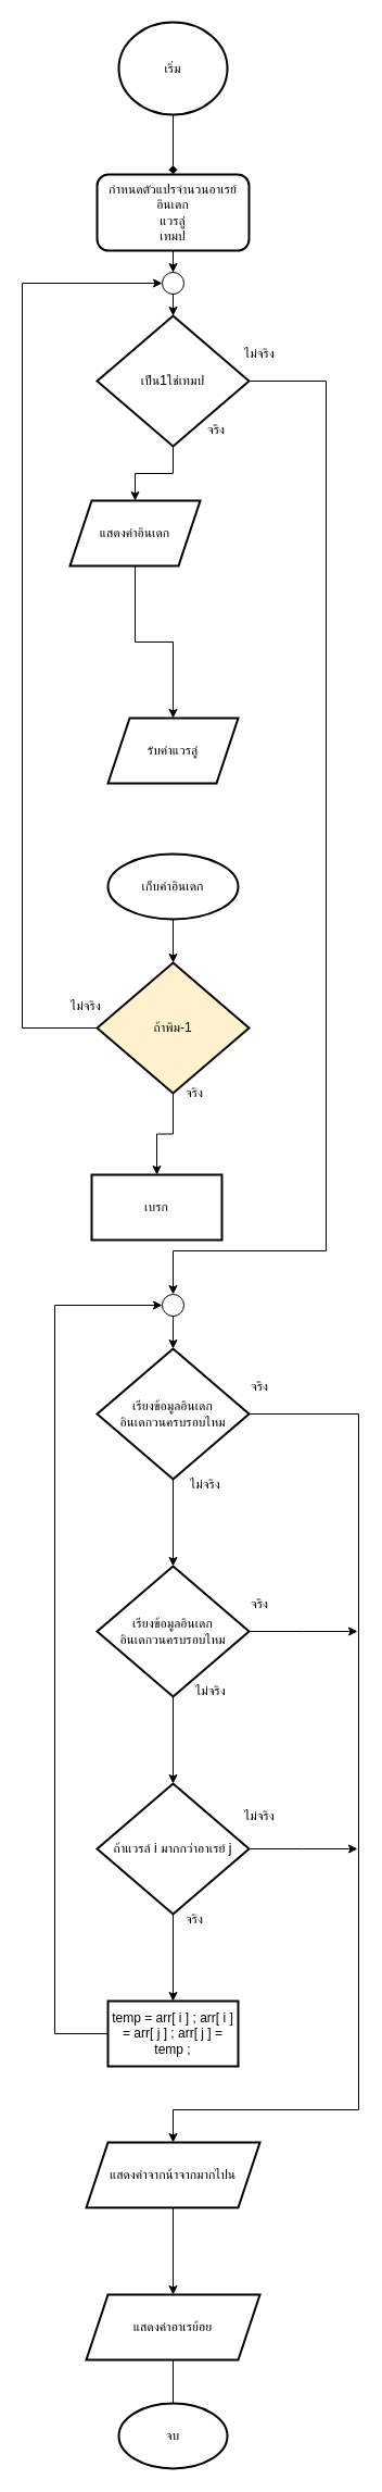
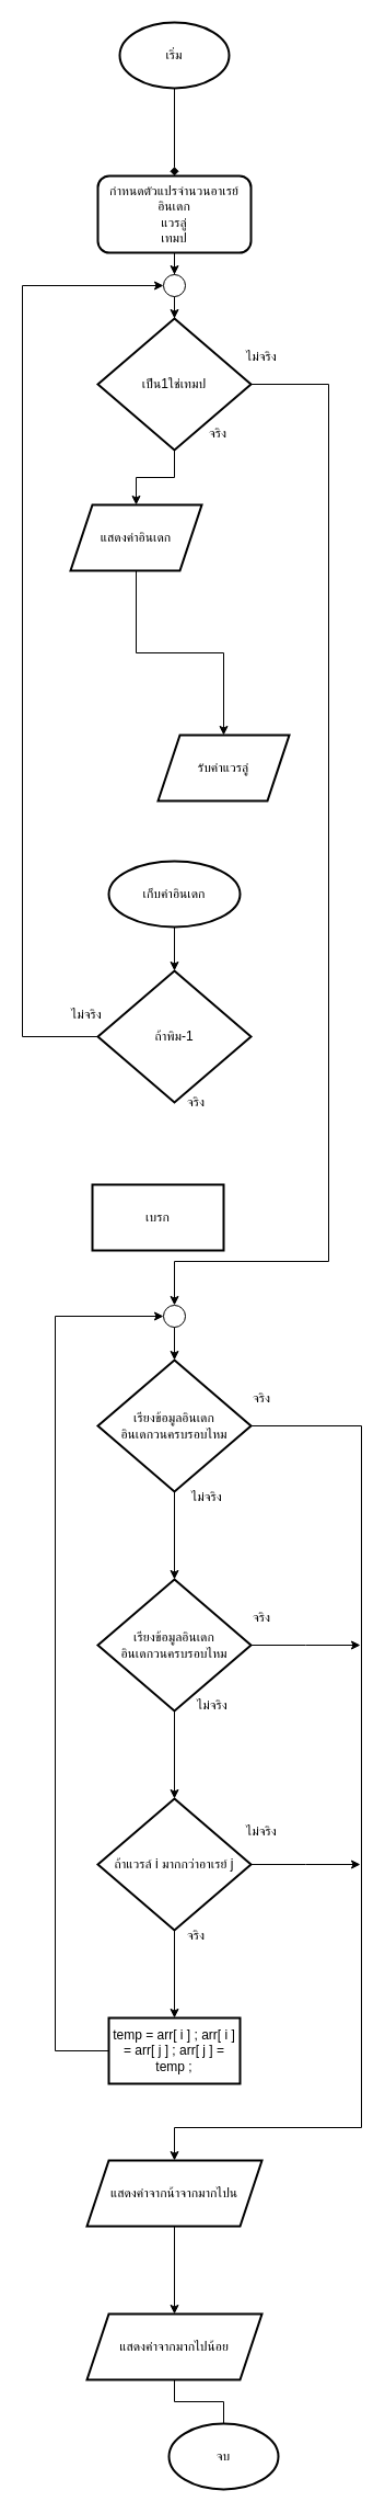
  <mxCell id="0" />
  <mxCell id="1" parent="0" />
  <mxCell id="2" value="" style="edgeStyle=orthogonalEdgeStyle;rounded=0;orthogonalLoop=1;jettySize=auto;html=1;endArrow=diamond;" edge="1" parent="1" source="3" target="5"><mxGeometry relative="1" as="geometry" /></mxCell>
- <mxCell id="3" value="เริ่ม" style="strokeWidth=2;html=1;shape=mxgraph.flowchart.start_1;whiteSpace=wrap;" vertex="1" parent="1"><mxGeometry x="109" y="20" width="100" height="85" as="geometry" /></mxCell>
+ <mxCell id="3" value="เริ่ม" style="strokeWidth=2;html=1;shape=mxgraph.flowchart.start_1;whiteSpace=wrap;" vertex="1" parent="1"><mxGeometry x="109" width="100" height="60" as="geometry" y="20" /></mxCell>
  <mxCell id="4" value="" style="edgeStyle=orthogonalEdgeStyle;rounded=0;orthogonalLoop=1;jettySize=auto;html=1;" edge="1" parent="1" source="21" target="8"><mxGeometry relative="1" as="geometry" /></mxCell>
  <mxCell id="5" value="กำหนดตัวแปรจำนวนอาเรย์&lt;div&gt;อินเดก&lt;/div&gt;&lt;div&gt;แวรลู่&lt;/div&gt;&lt;div&gt;เทมป&lt;/div&gt;" style="whiteSpace=wrap;html=1;strokeWidth=2;rounded=1;" vertex="1" parent="1"><mxGeometry x="89" y="160" width="140" height="70" as="geometry" /></mxCell>
  <mxCell id="6" value="" style="edgeStyle=orthogonalEdgeStyle;rounded=0;orthogonalLoop=1;jettySize=auto;html=1;" edge="1" parent="1" source="8" target="15"><mxGeometry relative="1" as="geometry" /></mxCell>
  <mxCell id="7" style="edgeStyle=orthogonalEdgeStyle;rounded=0;orthogonalLoop=1;jettySize=auto;html=1;entryX=0.5;entryY=0;entryDx=0;entryDy=0;entryPerimeter=0;" edge="1" parent="1" source="8" target="39"><mxGeometry relative="1" as="geometry"><mxPoint x="159" y="1240" as="targetPoint" /><Array as="points"><mxPoint x="300" y="350" /><mxPoint x="300" y="1150" /><mxPoint x="159" y="1150" /></Array></mxGeometry></mxCell>
  <mxCell id="8" value="เป็น1ใช่เทมป" style="rhombus;whiteSpace=wrap;html=1;strokeWidth=2;" vertex="1" parent="1"><mxGeometry x="89" y="290" width="140" height="120" as="geometry" /></mxCell>
  <mxCell id="9" value="ไม่จริง" style="text;html=1;align=center;verticalAlign=middle;whiteSpace=wrap;rounded=0;" vertex="1" parent="1"><mxGeometry x="209" y="310" width="60" height="30" as="geometry" /></mxCell>
  <mxCell id="10" value="จริง" style="text;html=1;align=center;verticalAlign=middle;whiteSpace=wrap;rounded=0;" vertex="1" parent="1"><mxGeometry x="169" y="380" width="60" height="30" as="geometry" /></mxCell>
- <mxCell id="11" value="" style="edgeStyle=orthogonalEdgeStyle;rounded=0;orthogonalLoop=1;jettySize=auto;html=1;" edge="1" parent="1" source="13" target="18"><mxGeometry relative="1" as="geometry" /></mxCell>
  <mxCell id="12" style="edgeStyle=orthogonalEdgeStyle;rounded=0;orthogonalLoop=1;jettySize=auto;html=1;entryX=0;entryY=0.5;entryDx=0;entryDy=0;entryPerimeter=0;exitX=0;exitY=0.5;exitDx=0;exitDy=0;" edge="1" parent="1" source="13" target="21"><mxGeometry relative="1" as="geometry"><mxPoint x="139" y="250" as="targetPoint" /><Array as="points"><mxPoint x="20" y="945" /><mxPoint x="20" y="260" /></Array></mxGeometry></mxCell>
- <mxCell id="13" value="ถ้าพิม-1" style="rhombus;whiteSpace=wrap;html=1;strokeWidth=2;fillColor=#fff2cc;" vertex="1" parent="1"><mxGeometry x="89" y="885" width="140" height="120" as="geometry" /></mxCell>
+ <mxCell id="13" value="ถ้าพิม-1" style="rhombus;whiteSpace=wrap;html=1;strokeWidth=2;" vertex="1" parent="1"><mxGeometry x="89" y="885" width="140" height="120" as="geometry" /></mxCell>
  <mxCell id="14" value="" style="edgeStyle=orthogonalEdgeStyle;rounded=0;orthogonalLoop=1;jettySize=auto;html=1;" edge="1" parent="1" source="15" target="16"><mxGeometry relative="1" as="geometry" /></mxCell>
  <mxCell id="15" value="แสดงค่าอินเดก" style="shape=parallelogram;perimeter=parallelogramPerimeter;whiteSpace=wrap;html=1;fixedSize=1;strokeWidth=2;" vertex="1" parent="1"><mxGeometry x="64" y="460" width="120" height="60" as="geometry" /></mxCell>
- <mxCell id="16" value="รับค่าแวรลู่" style="shape=parallelogram;perimeter=parallelogramPerimeter;whiteSpace=wrap;html=1;fixedSize=1;strokeWidth=2;" vertex="1" parent="1"><mxGeometry x="99" y="660" width="120" height="60" as="geometry" /></mxCell>
+ <mxCell id="16" value="รับค่าแวรลู่" style="shape=parallelogram;perimeter=parallelogramPerimeter;whiteSpace=wrap;html=1;fixedSize=1;strokeWidth=2;" vertex="1" parent="1"><mxGeometry x="144" y="670" width="120" height="60" as="geometry" /></mxCell>
  <mxCell id="17" value="จริง" style="text;html=1;align=center;verticalAlign=middle;whiteSpace=wrap;rounded=0;" vertex="1" parent="1"><mxGeometry x="149" y="990" width="60" height="30" as="geometry" /></mxCell>
  <mxCell id="18" value="เบรก" style="whiteSpace=wrap;html=1;strokeWidth=2;" vertex="1" parent="1"><mxGeometry x="84" y="1080" width="120" height="60" as="geometry" /></mxCell>
  <mxCell id="19" value="ไม่จริง" style="text;html=1;align=center;verticalAlign=middle;whiteSpace=wrap;rounded=0;" vertex="1" parent="1"><mxGeometry x="49" y="910" width="60" height="30" as="geometry" /></mxCell>
  <mxCell id="20" value="" style="edgeStyle=orthogonalEdgeStyle;rounded=0;orthogonalLoop=1;jettySize=auto;html=1;" edge="1" parent="1" source="5" target="21"><mxGeometry relative="1" as="geometry"><mxPoint x="159" y="220" as="sourcePoint" /><mxPoint x="159" y="290" as="targetPoint" /></mxGeometry></mxCell>
  <mxCell id="21" value="" style="verticalLabelPosition=bottom;verticalAlign=top;html=1;shape=mxgraph.flowchart.on-page_reference;" vertex="1" parent="1"><mxGeometry x="149" y="250" width="20" height="20" as="geometry" /></mxCell>
  <mxCell id="22" value="" style="edgeStyle=orthogonalEdgeStyle;rounded=0;orthogonalLoop=1;jettySize=auto;html=1;" edge="1" parent="1" source="23" target="13"><mxGeometry relative="1" as="geometry" /></mxCell>
  <mxCell id="23" value="เก็บค่าอินเดก" style="ellipse;whiteSpace=wrap;html=1;strokeWidth=2;" vertex="1" parent="1"><mxGeometry x="99" y="785" width="120" height="60" as="geometry" /></mxCell>
  <mxCell id="24" value="" style="edgeStyle=orthogonalEdgeStyle;rounded=0;orthogonalLoop=1;jettySize=auto;html=1;" edge="1" parent="1" source="26" target="31"><mxGeometry relative="1" as="geometry" /></mxCell>
  <mxCell id="25" style="edgeStyle=orthogonalEdgeStyle;rounded=0;orthogonalLoop=1;jettySize=auto;html=1;" edge="1" parent="1" source="26"><mxGeometry relative="1" as="geometry"><mxPoint x="159" y="1970" as="targetPoint" /><Array as="points"><mxPoint x="330" y="1300" /><mxPoint x="330" y="1940" /><mxPoint x="159" y="1940" /></Array></mxGeometry></mxCell>
  <mxCell id="26" value="เรียงข้อมูลอินเดก&lt;div&gt;อินเดกวนครบรอบไหม&lt;/div&gt;" style="rhombus;whiteSpace=wrap;html=1;strokeWidth=2;" vertex="1" parent="1"><mxGeometry x="89" y="1240" width="140" height="120" as="geometry" /></mxCell>
  <mxCell id="27" value="จริง" style="text;html=1;align=center;verticalAlign=middle;whiteSpace=wrap;rounded=0;" vertex="1" parent="1"><mxGeometry x="209" y="1260" width="60" height="30" as="geometry" /></mxCell>
  <mxCell id="28" value="ไม่จริง" style="text;html=1;align=center;verticalAlign=middle;whiteSpace=wrap;rounded=0;" vertex="1" parent="1"><mxGeometry x="159" y="1350" width="60" height="30" as="geometry" /></mxCell>
  <mxCell id="29" value="" style="edgeStyle=orthogonalEdgeStyle;rounded=0;orthogonalLoop=1;jettySize=auto;html=1;" edge="1" parent="1" source="31" target="35"><mxGeometry relative="1" as="geometry" /></mxCell>
  <mxCell id="30" style="edgeStyle=orthogonalEdgeStyle;rounded=0;orthogonalLoop=1;jettySize=auto;html=1;" edge="1" parent="1" source="31"><mxGeometry relative="1" as="geometry"><mxPoint x="329" y="1500" as="targetPoint" /></mxGeometry></mxCell>
  <mxCell id="31" value="เรียงข้อมูลอินเดก&lt;div&gt;อินเดกวนครบรอบไหม&lt;/div&gt;" style="rhombus;whiteSpace=wrap;html=1;strokeWidth=2;" vertex="1" parent="1"><mxGeometry x="89" y="1440" width="140" height="120" as="geometry" /></mxCell>
  <mxCell id="32" value="ไม่จริง" style="text;html=1;align=center;verticalAlign=middle;whiteSpace=wrap;rounded=0;" vertex="1" parent="1"><mxGeometry x="164" y="1540" width="60" height="30" as="geometry" /></mxCell>
  <mxCell id="33" value="" style="edgeStyle=orthogonalEdgeStyle;rounded=0;orthogonalLoop=1;jettySize=auto;html=1;" edge="1" parent="1" source="35" target="38"><mxGeometry relative="1" as="geometry" /></mxCell>
  <mxCell id="34" style="edgeStyle=orthogonalEdgeStyle;rounded=0;orthogonalLoop=1;jettySize=auto;html=1;" edge="1" parent="1" source="35"><mxGeometry relative="1" as="geometry"><mxPoint x="329" y="1700" as="targetPoint" /></mxGeometry></mxCell>
  <mxCell id="35" value="ถ้าแวรล์ i มากกว่าอาเรย์ j" style="rhombus;whiteSpace=wrap;html=1;strokeWidth=2;" vertex="1" parent="1"><mxGeometry x="89" y="1640" width="140" height="120" as="geometry" /></mxCell>
  <mxCell id="36" value="จริง" style="text;html=1;align=center;verticalAlign=middle;whiteSpace=wrap;rounded=0;" vertex="1" parent="1"><mxGeometry x="149" y="1750" width="60" height="30" as="geometry" /></mxCell>
  <mxCell id="37" style="edgeStyle=orthogonalEdgeStyle;rounded=0;orthogonalLoop=1;jettySize=auto;html=1;entryX=0;entryY=0.5;entryDx=0;entryDy=0;entryPerimeter=0;" edge="1" parent="1" source="38" target="39"><mxGeometry relative="1" as="geometry"><mxPoint x="139" y="1200" as="targetPoint" /><Array as="points"><mxPoint x="50" y="1870" /><mxPoint x="50" y="1200" /></Array></mxGeometry></mxCell>
  <mxCell id="38" value="temp = arr[ i ] ; arr[ i ] = arr[ j ] ; arr[ j ] = temp ;" style="whiteSpace=wrap;html=1;strokeWidth=2;" vertex="1" parent="1"><mxGeometry x="99" y="1840" width="120" height="60" as="geometry" /></mxCell>
  <mxCell id="39" value="" style="verticalLabelPosition=bottom;verticalAlign=top;html=1;shape=mxgraph.flowchart.on-page_reference;" vertex="1" parent="1"><mxGeometry x="149" y="1190" width="20" height="20" as="geometry" /></mxCell>
  <mxCell id="40" style="edgeStyle=orthogonalEdgeStyle;rounded=0;orthogonalLoop=1;jettySize=auto;html=1;entryX=0.5;entryY=0;entryDx=0;entryDy=0;" edge="1" parent="1" source="39" target="26"><mxGeometry relative="1" as="geometry" /></mxCell>
  <mxCell id="41" value="จริง" style="text;html=1;align=center;verticalAlign=middle;whiteSpace=wrap;rounded=0;" vertex="1" parent="1"><mxGeometry x="209" y="1460" width="60" height="30" as="geometry" /></mxCell>
  <mxCell id="42" value="ไม่จริง" style="text;html=1;align=center;verticalAlign=middle;whiteSpace=wrap;rounded=0;" vertex="1" parent="1"><mxGeometry x="209" y="1655" width="60" height="30" as="geometry" /></mxCell>
  <mxCell id="43" value="" style="edgeStyle=orthogonalEdgeStyle;rounded=0;orthogonalLoop=1;jettySize=auto;html=1;" edge="1" parent="1" source="44" target="46"><mxGeometry relative="1" as="geometry" /></mxCell>
  <mxCell id="44" value="แสดงค่าจากน้าจากมากไปน" style="shape=parallelogram;perimeter=parallelogramPerimeter;whiteSpace=wrap;html=1;fixedSize=1;strokeWidth=2;" vertex="1" parent="1"><mxGeometry x="79" y="1970" width="160" height="60" as="geometry" /></mxCell>
  <mxCell id="45" value="" style="edgeStyle=orthogonalEdgeStyle;rounded=0;orthogonalLoop=1;jettySize=auto;html=1;endArrow=none;" edge="1" parent="1" source="46" target="47"><mxGeometry relative="1" as="geometry" /></mxCell>
- <mxCell id="46" value="แสดงค่าอาเรย้อย" style="shape=parallelogram;perimeter=parallelogramPerimeter;whiteSpace=wrap;html=1;fixedSize=1;strokeWidth=2;" vertex="1" parent="1"><mxGeometry x="79" y="2110" width="160" height="60" as="geometry" /></mxCell>
- <mxCell id="47" value="จบ" style="strokeWidth=2;html=1;shape=mxgraph.flowchart.start_1;whiteSpace=wrap;" vertex="1" parent="1"><mxGeometry x="109" y="2210" width="100" height="60" as="geometry" /></mxCell>
+ <mxCell id="46" value="แสดงค่าจากมากไปน้อย" style="shape=parallelogram;perimeter=parallelogramPerimeter;whiteSpace=wrap;html=1;fixedSize=1;strokeWidth=2;" vertex="1" parent="1"><mxGeometry x="79" y="2110" width="160" height="60" as="geometry" /></mxCell>
+ <mxCell id="47" value="จบ" style="strokeWidth=2;html=1;shape=mxgraph.flowchart.start_1;whiteSpace=wrap;" vertex="1" parent="1"><mxGeometry x="154" y="2210" width="100" height="60" as="geometry" /></mxCell>
